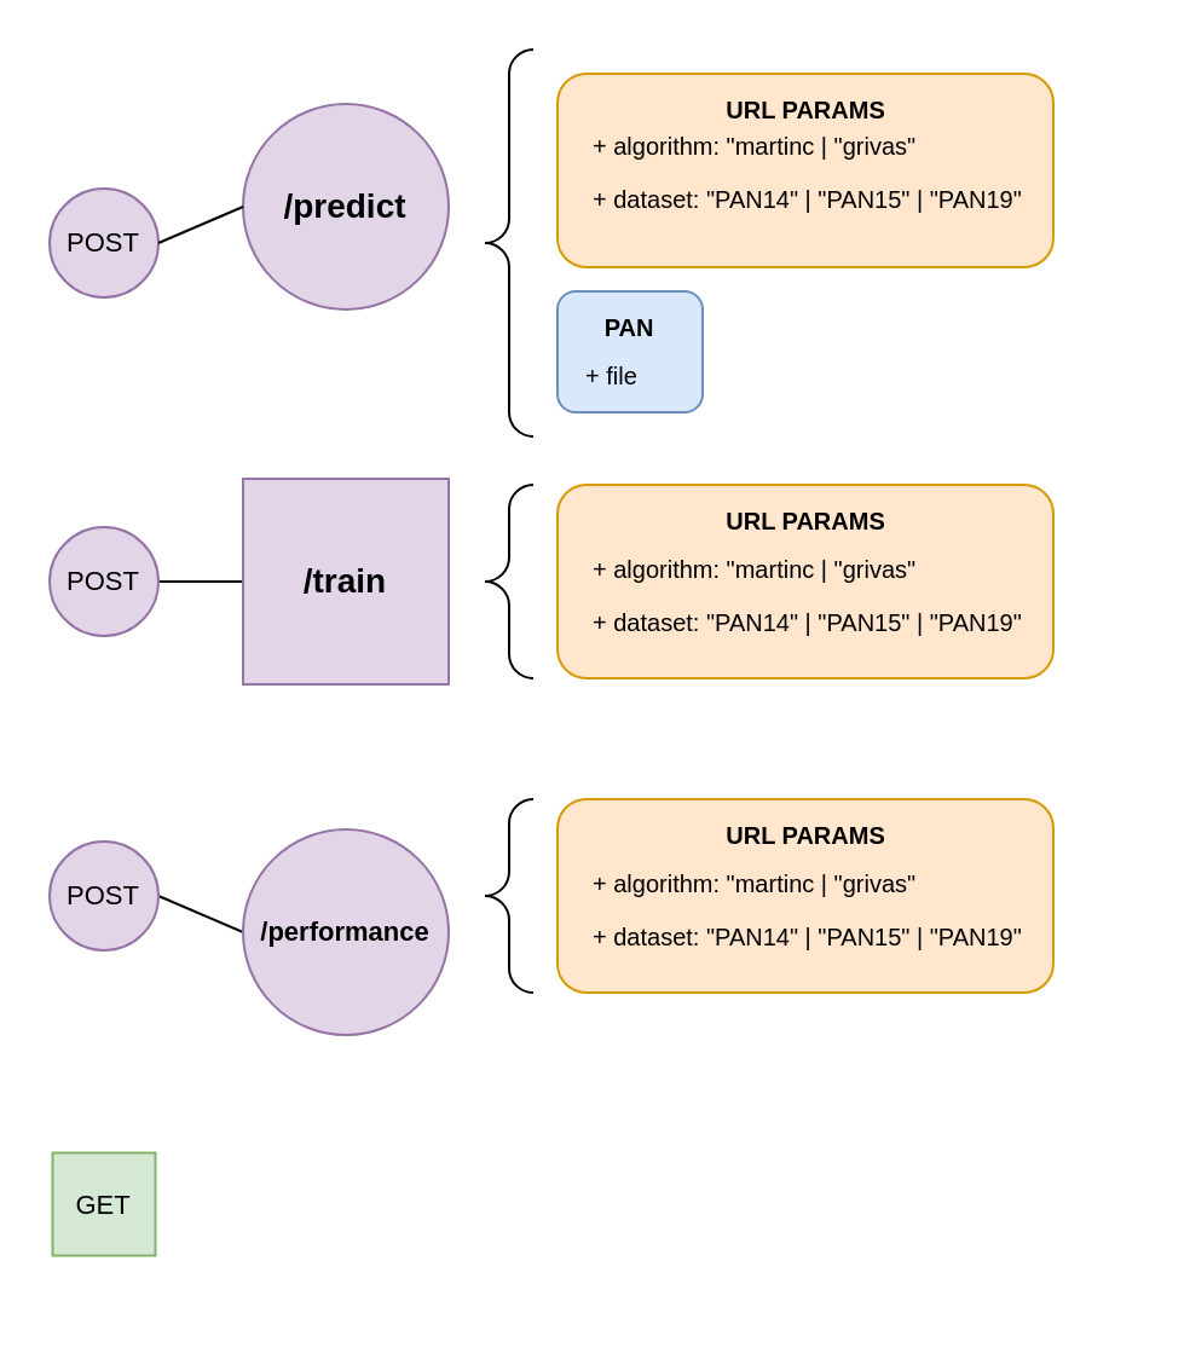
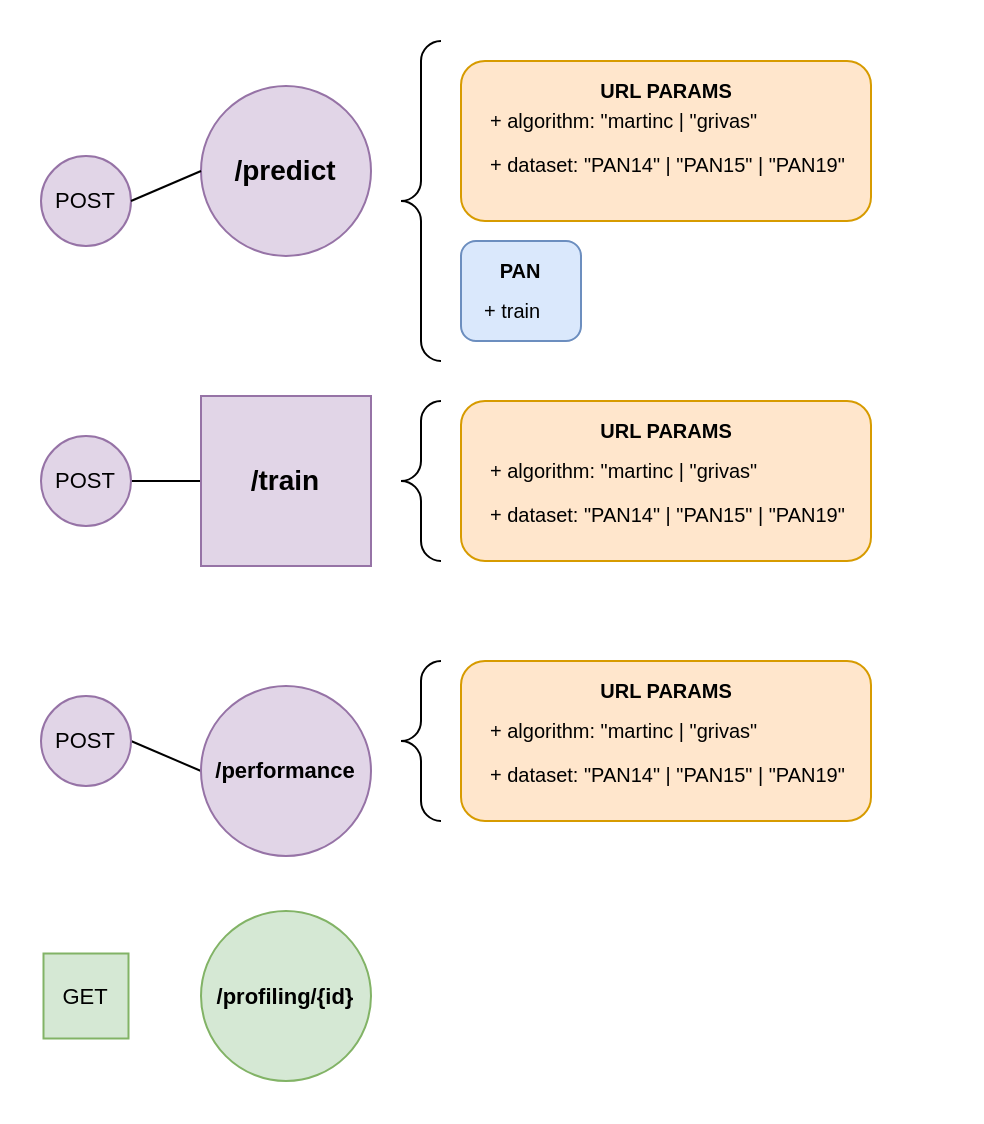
  <mxCell id="0" />
  <mxCell id="1" parent="0" />
  <mxCell id="2" value="/predict" style="ellipse;whiteSpace=wrap;html=1;aspect=fixed;fontSize=14;fontStyle=1;fillColor=#e1d5e7;strokeColor=#9673a6;" parent="1" vertex="1"><mxGeometry x="100" y="42.5" width="85" height="85" as="geometry" /></mxCell>
  <mxCell id="3" value="&lt;span style=&quot;font-size: 11px;&quot;&gt;POST&lt;/span&gt;" style="ellipse;whiteSpace=wrap;html=1;aspect=fixed;fillColor=#e1d5e7;strokeColor=#9673a6;fontStyle=0;fontSize=11;" parent="1" vertex="1"><mxGeometry x="20" y="77.5" width="45" height="45" as="geometry" /></mxCell>
  <mxCell id="4" value="" style="rounded=1;whiteSpace=wrap;html=1;fillColor=#ffe6cc;strokeColor=#d79b00;" parent="1" vertex="1"><mxGeometry x="230" y="30" width="205" height="80" as="geometry" /></mxCell>
  <mxCell id="5" value="" style="rounded=1;whiteSpace=wrap;html=1;fillColor=#dae8fc;strokeColor=#6c8ebf;" parent="1" vertex="1"><mxGeometry x="230" y="120" width="60" height="50" as="geometry" /></mxCell>
  <mxCell id="6" value="&lt;p style=&quot;font-size: 10px;&quot;&gt;+ algorithm: &quot;martinc | &quot;grivas&quot;&lt;/p&gt;&lt;p style=&quot;font-size: 10px;&quot;&gt;+ dataset: &quot;PAN14&quot; | &quot;PAN15&quot; | &quot;PAN19&quot;&lt;br style=&quot;font-size: 10px;&quot;&gt;&lt;/p&gt;" style="text;html=1;strokeColor=none;fillColor=none;spacing=5;spacingTop=-20;whiteSpace=wrap;overflow=hidden;rounded=0;fontSize=10;" parent="1" vertex="1"><mxGeometry x="240" y="55" width="230" height="50" as="geometry" /></mxCell>
  <mxCell id="7" value="URL PARAMS" style="text;html=1;strokeColor=none;fillColor=none;align=center;verticalAlign=middle;whiteSpace=wrap;rounded=0;fontStyle=1;fontSize=10;" parent="1" vertex="1"><mxGeometry x="277.5" y="30" width="110" height="30" as="geometry" /></mxCell>
  <mxCell id="8" value="PAN" style="text;html=1;strokeColor=none;fillColor=none;align=center;verticalAlign=middle;whiteSpace=wrap;rounded=0;fontStyle=1;fontSize=10;" parent="1" vertex="1"><mxGeometry x="230" y="120" width="60" height="30" as="geometry" /></mxCell>
- <mxCell id="9" value="+ file" style="text;html=1;strokeColor=none;fillColor=none;align=left;verticalAlign=middle;whiteSpace=wrap;rounded=0;fontSize=10;" parent="1" vertex="1"><mxGeometry x="240" y="140" width="40" height="30" as="geometry" /></mxCell>
+ <mxCell id="9" value="+ train" style="text;html=1;strokeColor=none;fillColor=none;align=left;verticalAlign=middle;whiteSpace=wrap;rounded=0;fontSize=10;" parent="1" vertex="1"><mxGeometry x="240" y="140" width="40" height="30" as="geometry" /></mxCell>
  <mxCell id="10" value="&lt;span style=&quot;font-size: 11px;&quot;&gt;GET&lt;/span&gt;" style="whiteSpace=wrap;html=1;aspect=fixed;fillColor=#d5e8d4;strokeColor=#82b366;fontStyle=0;fontSize=11;rounded=0;" parent="1" vertex="1"><mxGeometry x="21.25" y="476.25" width="42.5" height="42.5" as="geometry" /></mxCell>
  <mxCell id="11" value="" style="rounded=0;orthogonalLoop=1;jettySize=auto;html=1;exitX=1;exitY=0.5;exitDx=0;exitDy=0;entryX=0;entryY=0.5;entryDx=0;entryDy=0;endArrow=none;endFill=0;" parent="1" source="12" target="14" edge="1"><mxGeometry relative="1" as="geometry"><mxPoint x="100" y="300" as="targetPoint" /></mxGeometry></mxCell>
  <mxCell id="12" value="POST" style="ellipse;whiteSpace=wrap;html=1;aspect=fixed;fillColor=#e1d5e7;strokeColor=#9673a6;fontStyle=0;fontSize=11;" parent="1" vertex="1"><mxGeometry x="20" y="217.5" width="45" height="45" as="geometry" /></mxCell>
+ <mxCell id="13" value="/profiling/{id}" style="ellipse;whiteSpace=wrap;html=1;aspect=fixed;fontSize=11;fontStyle=1;fillColor=#d5e8d4;strokeColor=#82b366;" parent="1" vertex="1"><mxGeometry x="100" y="455" width="85" height="85" as="geometry" /></mxCell>
  <mxCell id="14" value="/train" style="whiteSpace=wrap;html=1;aspect=fixed;fontSize=14;fontStyle=1;fillColor=#e1d5e7;strokeColor=#9673a6;rounded=0;" parent="1" vertex="1"><mxGeometry x="100" y="197.5" width="85" height="85" as="geometry" /></mxCell>
  <mxCell id="15" value="" style="rounded=1;whiteSpace=wrap;html=1;fillColor=#ffe6cc;strokeColor=#d79b00;" parent="1" vertex="1"><mxGeometry x="230" y="200" width="205" height="80" as="geometry" /></mxCell>
  <mxCell id="16" value="&lt;p style=&quot;font-size: 10px;&quot;&gt;+ algorithm: &quot;martinc | &quot;grivas&quot;&lt;/p&gt;&lt;p style=&quot;font-size: 10px;&quot;&gt;+ dataset: &quot;PAN14&quot; | &quot;PAN15&quot; | &quot;PAN19&quot;&lt;br style=&quot;font-size: 10px;&quot;&gt;&lt;/p&gt;" style="text;html=1;strokeColor=none;fillColor=none;spacing=5;spacingTop=-20;whiteSpace=wrap;overflow=hidden;rounded=0;fontSize=10;" parent="1" vertex="1"><mxGeometry x="240" y="230" width="230" height="50" as="geometry" /></mxCell>
  <mxCell id="17" value="URL PARAMS" style="text;html=1;strokeColor=none;fillColor=none;align=center;verticalAlign=middle;whiteSpace=wrap;rounded=0;fontStyle=1;fontSize=10;" parent="1" vertex="1"><mxGeometry x="277.5" y="200" width="110" height="30" as="geometry" /></mxCell>
  <mxCell id="18" value="" style="rounded=0;orthogonalLoop=1;jettySize=auto;html=1;exitX=1;exitY=0.5;exitDx=0;exitDy=0;entryX=0;entryY=0.5;entryDx=0;entryDy=0;endArrow=none;endFill=0;" parent="1" source="19" target="20" edge="1"><mxGeometry relative="1" as="geometry"><mxPoint x="100" y="430" as="targetPoint" /></mxGeometry></mxCell>
  <mxCell id="19" value="POST" style="ellipse;whiteSpace=wrap;html=1;aspect=fixed;fillColor=#e1d5e7;strokeColor=#9673a6;fontStyle=0;fontSize=11;" parent="1" vertex="1"><mxGeometry x="20" y="347.5" width="45" height="45" as="geometry" /></mxCell>
  <mxCell id="20" value="/performance" style="ellipse;whiteSpace=wrap;html=1;aspect=fixed;fontSize=11;fontStyle=1;fillColor=#e1d5e7;strokeColor=#9673a6;" parent="1" vertex="1"><mxGeometry x="100" y="342.5" width="85" height="85" as="geometry" /></mxCell>
  <mxCell id="21" value="" style="rounded=1;whiteSpace=wrap;html=1;fillColor=#ffe6cc;strokeColor=#d79b00;" parent="1" vertex="1"><mxGeometry x="230" y="330" width="205" height="80" as="geometry" /></mxCell>
  <mxCell id="22" value="&lt;p style=&quot;font-size: 10px;&quot;&gt;+ algorithm: &quot;martinc | &quot;grivas&quot;&lt;/p&gt;&lt;p style=&quot;font-size: 10px;&quot;&gt;+ dataset: &quot;PAN14&quot; | &quot;PAN15&quot; | &quot;PAN19&quot;&lt;br style=&quot;font-size: 10px;&quot;&gt;&lt;/p&gt;" style="text;html=1;strokeColor=none;fillColor=none;spacing=5;spacingTop=-20;whiteSpace=wrap;overflow=hidden;rounded=0;fontSize=10;" parent="1" vertex="1"><mxGeometry x="240" y="360" width="230" height="50" as="geometry" /></mxCell>
  <mxCell id="23" value="URL PARAMS" style="text;html=1;strokeColor=none;fillColor=none;align=center;verticalAlign=middle;whiteSpace=wrap;rounded=0;fontStyle=1;fontSize=10;" parent="1" vertex="1"><mxGeometry x="277.5" y="330" width="110" height="30" as="geometry" /></mxCell>
  <mxCell id="24" value="" style="rounded=0;orthogonalLoop=1;jettySize=auto;html=1;exitX=1;exitY=0.5;exitDx=0;exitDy=0;entryX=0;entryY=0.5;entryDx=0;entryDy=0;endArrow=none;endFill=0;" parent="1" source="3" target="2" edge="1"><mxGeometry relative="1" as="geometry"><mxPoint x="-5" y="100" as="sourcePoint" /><mxPoint x="90" y="100" as="targetPoint" /></mxGeometry></mxCell>
  <mxCell id="25" value="" style="labelPosition=right;align=left;strokeWidth=1;shape=mxgraph.mockup.markup.curlyBrace;html=1;shadow=0;dashed=0;strokeColor=#000000;direction=north;" parent="1" vertex="1"><mxGeometry x="200" y="20" width="20" height="160" as="geometry" /></mxCell>
  <mxCell id="26" value="" style="labelPosition=right;align=left;strokeWidth=1;shape=mxgraph.mockup.markup.curlyBrace;html=1;shadow=0;dashed=0;strokeColor=#000000;direction=north;" parent="1" vertex="1"><mxGeometry x="200" y="200" width="20" height="80" as="geometry" /></mxCell>
  <mxCell id="27" value="" style="labelPosition=right;align=left;strokeWidth=1;shape=mxgraph.mockup.markup.curlyBrace;html=1;shadow=0;dashed=0;strokeColor=#000000;direction=north;" parent="1" vertex="1"><mxGeometry x="200" y="330" width="20" height="80" as="geometry" /></mxCell>
